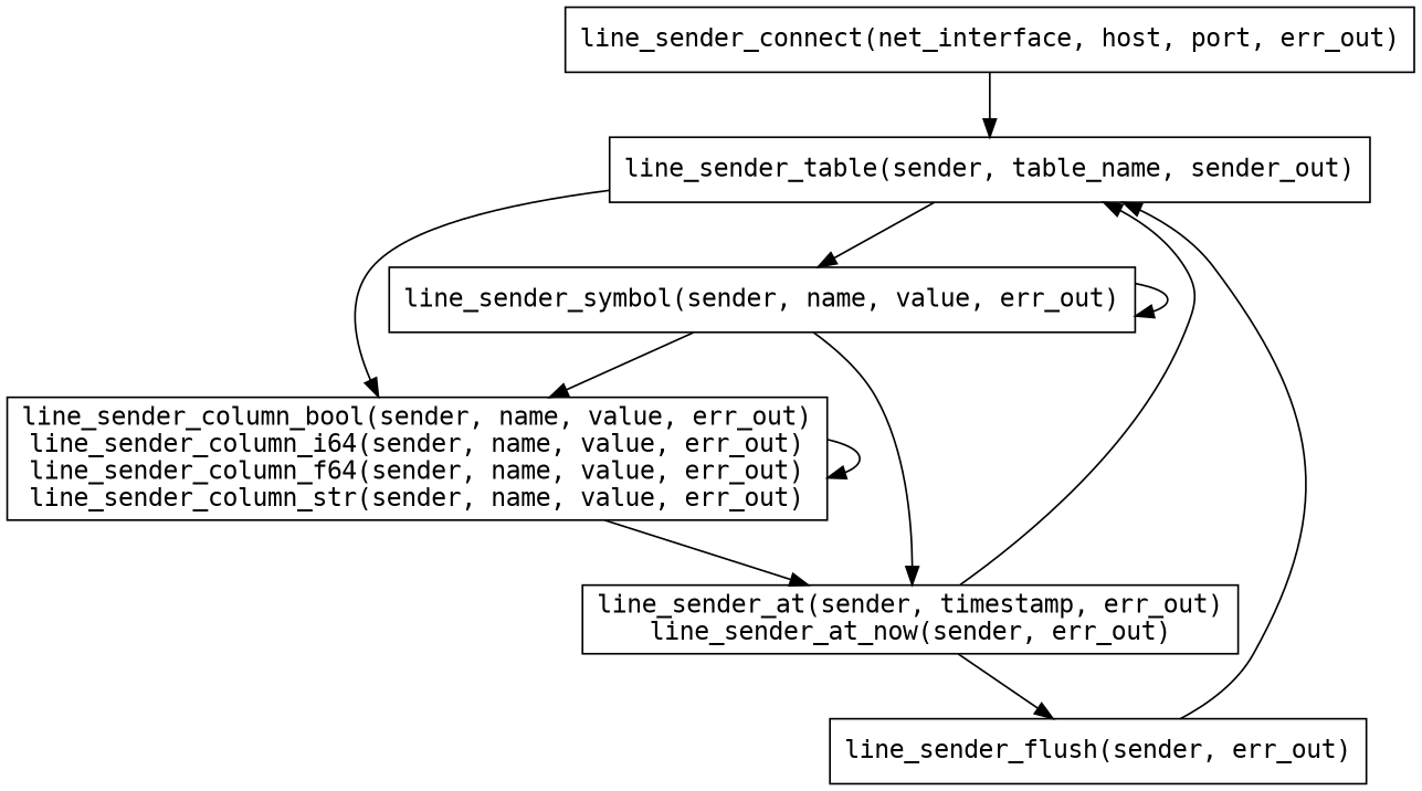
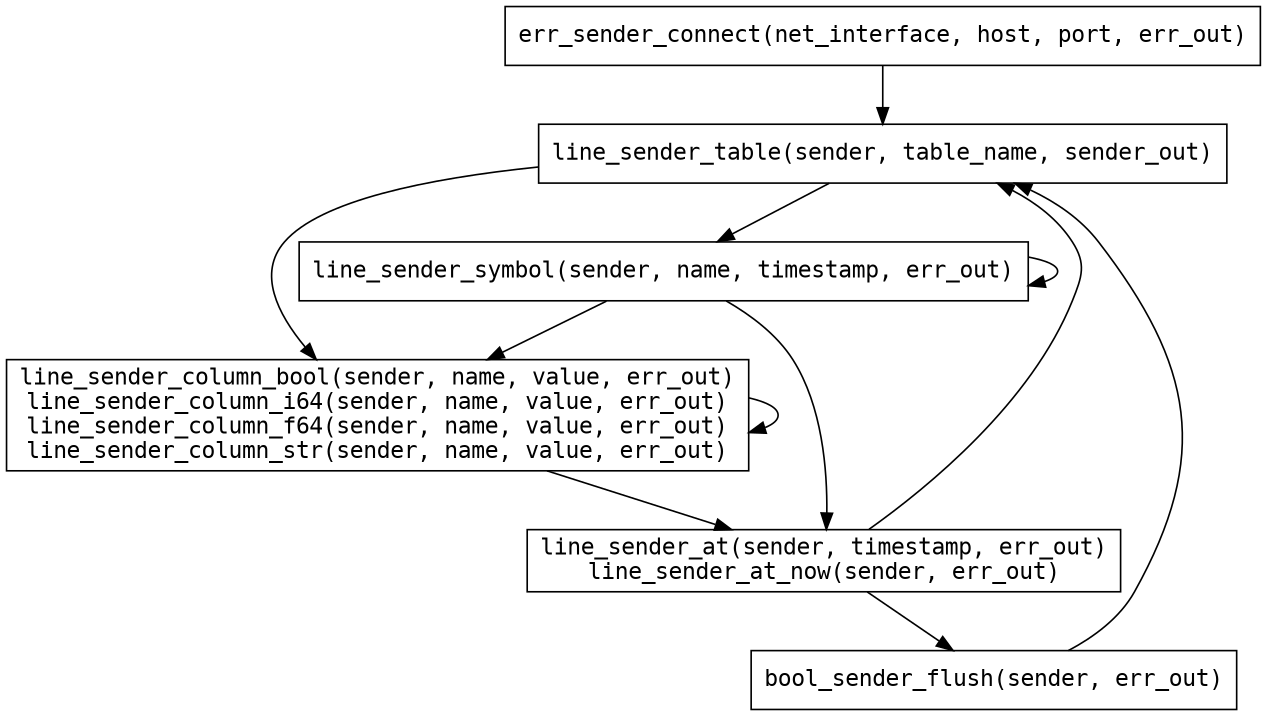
  digraph {
    node [fontname=monospace shape=box]
-   n1 [label="line_sender_connect(net_interface, host, port, err_out)"]
+   n1 [label="err_sender_connect(net_interface, host, port, err_out)"]
    n2 [label="line_sender_table(sender, table_name, sender_out)"]
-   n3 [label="line_sender_symbol(sender, name, value, err_out)"]
+   n3 [label="line_sender_symbol(sender, name, timestamp, err_out)"]
    n4 [label="line_sender_column_bool(sender, name, value, err_out)\nline_sender_column_i64(sender, name, value, err_out)\nline_sender_column_f64(sender, name, value, err_out)\nline_sender_column_str(sender, name, value, err_out)"]
    n5 [label="line_sender_at(sender, timestamp, err_out)\nline_sender_at_now(sender, err_out)"]
-   n6 [label="line_sender_flush(sender, err_out)"]
+   n6 [label="bool_sender_flush(sender, err_out)"]
    n1 -> n2
    n2 -> n3
    n2 -> n4
    n3 -> n3
    n3 -> n4
    n3 -> n5
    n4 -> n4
    n4 -> n5
    n5 -> n2
    n5 -> n6
    n6 -> n2
  }
